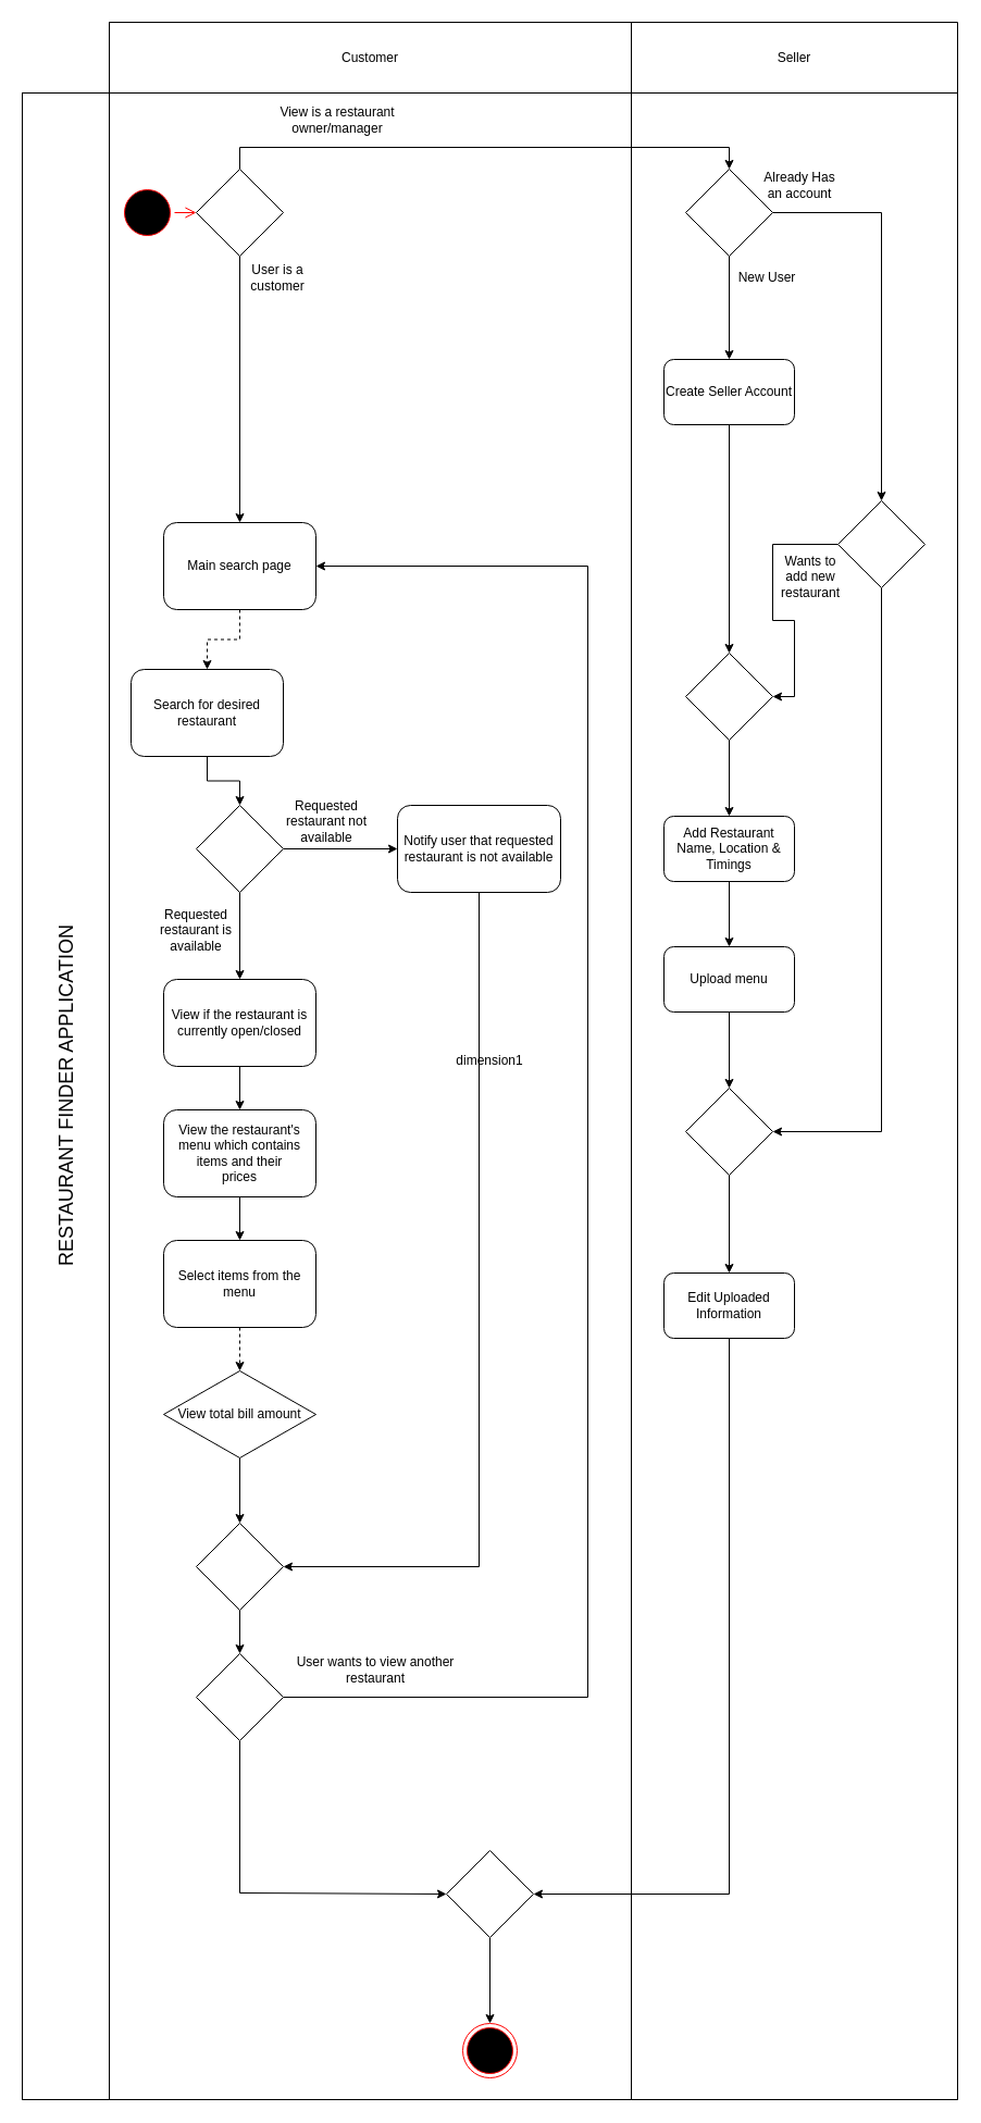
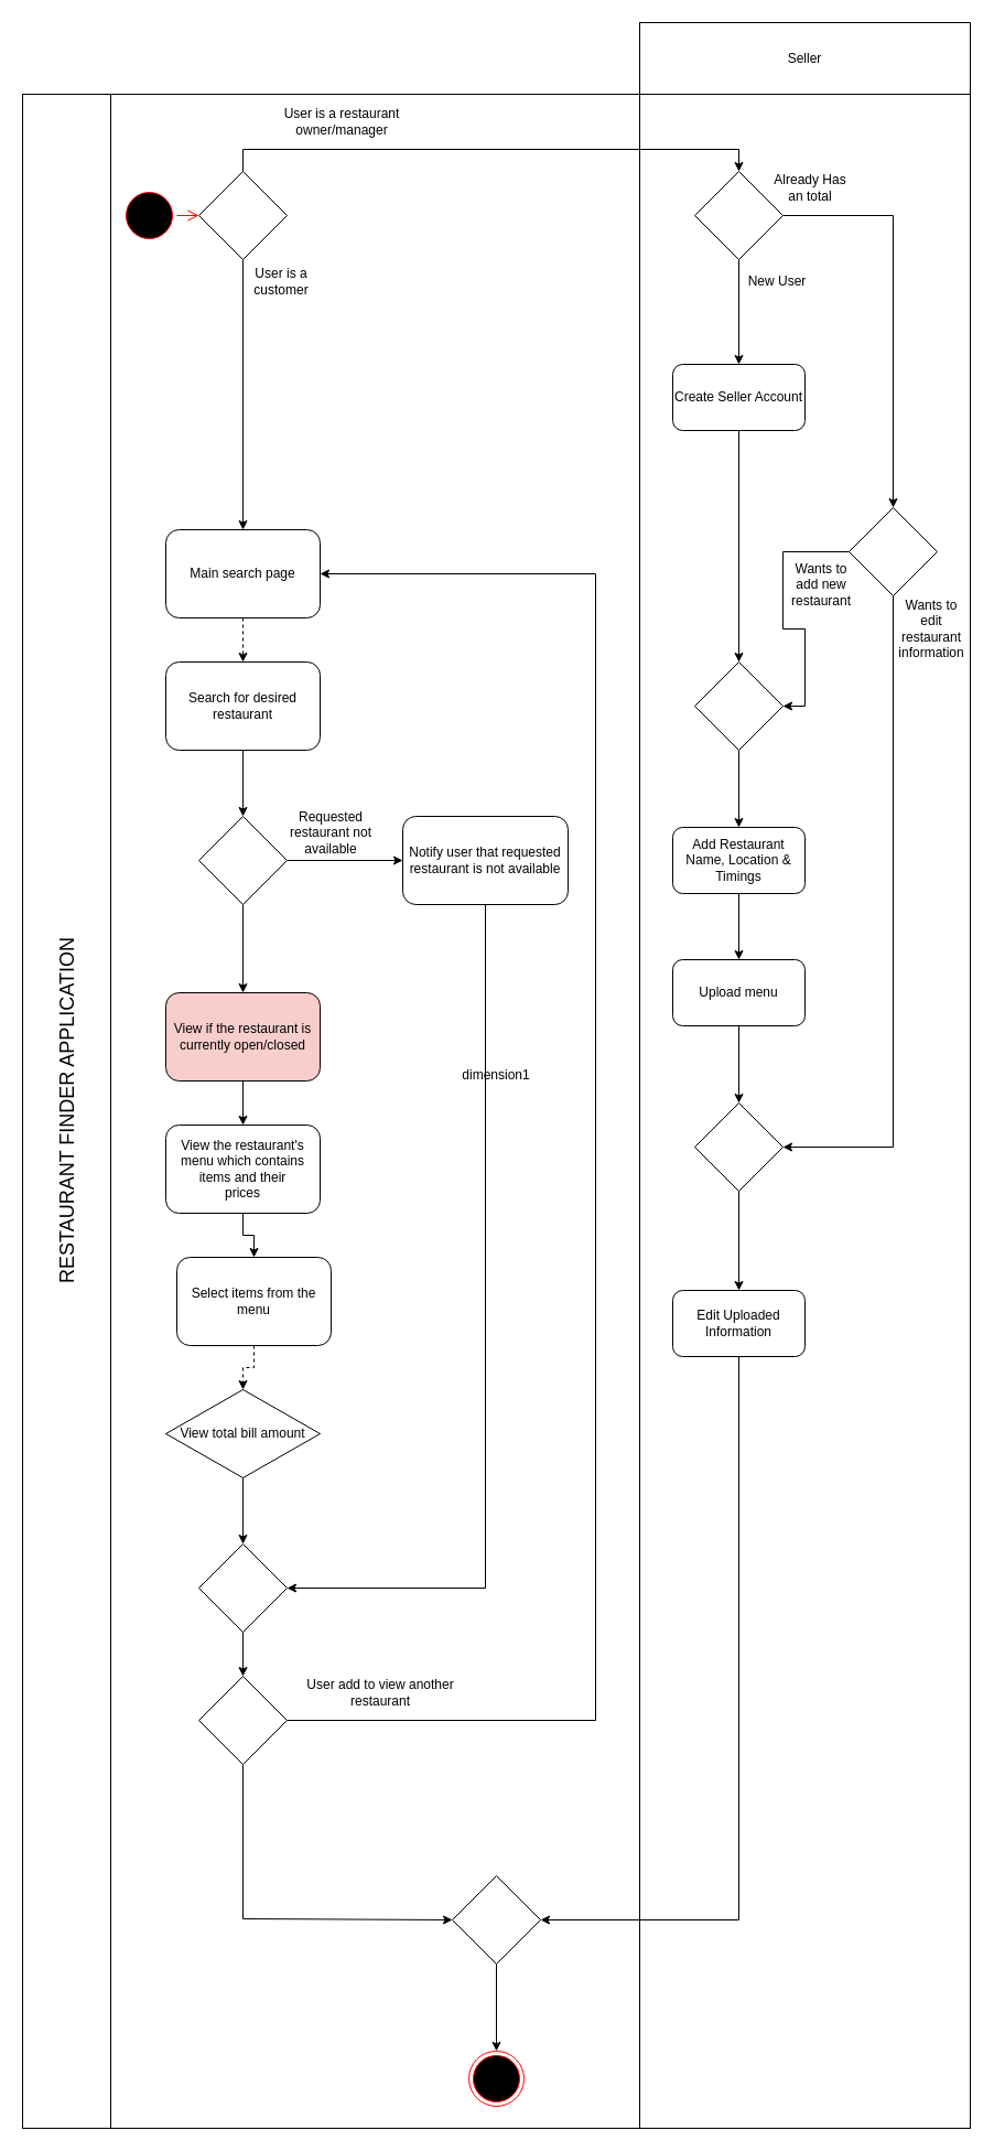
  <mxCell id="0" />
  <mxCell id="1" parent="0" />
  <mxCell id="2" style="edgeStyle=orthogonalEdgeStyle;rounded=0;orthogonalLoop=1;jettySize=auto;html=1;entryX=0.5;entryY=0;entryDx=0;entryDy=0;exitX=0.5;exitY=0;exitDx=0;exitDy=0;" parent="1" source="40" target="48" edge="1"><mxGeometry relative="1" as="geometry" /></mxCell>
  <mxCell id="3" value="" style="ellipse;html=1;shape=startState;fillColor=#000000;strokeColor=#ff0000;" parent="1" vertex="1"><mxGeometry x="110" y="170" width="50" height="50" as="geometry" /></mxCell>
  <mxCell id="4" value="" style="edgeStyle=orthogonalEdgeStyle;html=1;verticalAlign=bottom;endArrow=open;endSize=8;strokeColor=#ff0000;rounded=0;entryX=0;entryY=0.5;entryDx=0;entryDy=0;" parent="1" source="3" target="40" edge="1"><mxGeometry relative="1" as="geometry"><mxPoint x="450" y="125" as="targetPoint" /></mxGeometry></mxCell>
  <mxCell id="5" value="" style="edgeStyle=orthogonalEdgeStyle;rounded=0;orthogonalLoop=1;jettySize=auto;html=1;startArrow=none;" edge="1" parent="1" source="54" target="44"><mxGeometry relative="1" as="geometry" /></mxCell>
  <mxCell id="6" value="" style="edgeStyle=orthogonalEdgeStyle;rounded=0;orthogonalLoop=1;jettySize=auto;html=1;fontSize=18;" edge="1" parent="1" source="7" target="54"><mxGeometry relative="1" as="geometry" /></mxCell>
  <mxCell id="7" value="Create Seller Account" style="rounded=1;whiteSpace=wrap;html=1;" parent="1" vertex="1"><mxGeometry x="610" y="330" width="120" height="60" as="geometry" /></mxCell>
  <mxCell id="8" style="edgeStyle=orthogonalEdgeStyle;rounded=0;orthogonalLoop=1;jettySize=auto;html=1;entryX=1;entryY=0.5;entryDx=0;entryDy=0;exitX=0.5;exitY=1;exitDx=0;exitDy=0;" parent="1" source="49" target="38" edge="1"><mxGeometry relative="1" as="geometry"><Array as="points"><mxPoint x="670" y="1741" /></Array></mxGeometry></mxCell>
  <mxCell id="9" value="" style="edgeStyle=orthogonalEdgeStyle;rounded=0;orthogonalLoop=1;jettySize=auto;html=1;fontSize=18;" edge="1" parent="1" source="10" target="51"><mxGeometry relative="1" as="geometry" /></mxCell>
  <mxCell id="10" value="Upload menu&lt;span style=&quot;color: rgba(0, 0, 0, 0); font-family: monospace; font-size: 0px; text-align: start;&quot;&gt;%3CmxGraphModel%3E%3Croot%3E%3CmxCell%20id%3D%220%22%2F%3E%3CmxCell%20id%3D%221%22%20parent%3D%220%22%2F%3E%3CmxCell%20id%3D%222%22%20value%3D%22Create%20Seller%20Account%22%20style%3D%22rounded%3D1%3BwhiteSpace%3Dwrap%3Bhtml%3D1%3B%22%20vertex%3D%221%22%20parent%3D%221%22%3E%3CmxGeometry%20x%3D%22510%22%20y%3D%22125%22%20width%3D%22120%22%20height%3D%2260%22%20as%3D%22geometry%22%2F%3E%3C%2FmxCell%3E%3C%2Froot%3E%3C%2FmxGraphModel%3Ep&lt;/span&gt;" style="rounded=1;whiteSpace=wrap;html=1;" parent="1" vertex="1"><mxGeometry x="610" y="870" width="120" height="60" as="geometry" /></mxCell>
  <mxCell id="11" value="" style="edgeStyle=orthogonalEdgeStyle;rounded=0;orthogonalLoop=1;jettySize=auto;html=1;dashed=1;" parent="1" source="12" target="14" edge="1"><mxGeometry relative="1" as="geometry" /></mxCell>
  <mxCell id="12" value="Main search page" style="rounded=1;whiteSpace=wrap;html=1;" parent="1" vertex="1"><mxGeometry x="150" y="480" width="140" height="80" as="geometry" /></mxCell>
  <mxCell id="13" value="" style="edgeStyle=orthogonalEdgeStyle;rounded=0;orthogonalLoop=1;jettySize=auto;html=1;" parent="1" source="14" target="25" edge="1"><mxGeometry relative="1" as="geometry" /></mxCell>
- <mxCell id="14" value="Search for desired restaurant" style="rounded=1;whiteSpace=wrap;html=1;" parent="1" vertex="1"><mxGeometry x="120" y="615" width="140" height="80" as="geometry" /></mxCell>
+ <mxCell id="14" value="Search for desired restaurant" style="rounded=1;whiteSpace=wrap;html=1;" parent="1" vertex="1"><mxGeometry x="150" y="600" width="140" height="80" as="geometry" /></mxCell>
  <mxCell id="15" value="" style="edgeStyle=orthogonalEdgeStyle;rounded=0;orthogonalLoop=1;jettySize=auto;html=1;" parent="1" source="16" target="18" edge="1"><mxGeometry relative="1" as="geometry" /></mxCell>
- <mxCell id="16" value="View if the restaurant is currently open/closed" style="rounded=1;whiteSpace=wrap;html=1;" parent="1" vertex="1"><mxGeometry x="150" y="900" width="140" height="80" as="geometry" /></mxCell>
+ <mxCell id="16" value="View if the restaurant is currently open/closed" style="rounded=1;whiteSpace=wrap;html=1;fillColor=#f8cecc;" parent="1" vertex="1"><mxGeometry x="150" y="900" width="140" height="80" as="geometry" /></mxCell>
  <mxCell id="17" value="" style="edgeStyle=orthogonalEdgeStyle;rounded=0;orthogonalLoop=1;jettySize=auto;html=1;" parent="1" source="18" target="20" edge="1"><mxGeometry relative="1" as="geometry" /></mxCell>
  <mxCell id="18" value="View the restaurant's menu which contains items and their&lt;br&gt;prices" style="rounded=1;whiteSpace=wrap;html=1;" parent="1" vertex="1"><mxGeometry x="150" y="1020" width="140" height="80" as="geometry" /></mxCell>
  <mxCell id="19" value="" style="edgeStyle=orthogonalEdgeStyle;rounded=0;orthogonalLoop=1;jettySize=auto;html=1;dashed=1;" parent="1" source="20" target="22" edge="1"><mxGeometry relative="1" as="geometry" /></mxCell>
- <mxCell id="20" value="Select items from the menu" style="rounded=1;whiteSpace=wrap;html=1;" parent="1" vertex="1"><mxGeometry x="150" y="1140" width="140" height="80" as="geometry" /></mxCell>
+ <mxCell id="20" value="Select items from the menu" style="rounded=1;whiteSpace=wrap;html=1;" parent="1" vertex="1"><mxGeometry x="160" y="1140" width="140" height="80" as="geometry" /></mxCell>
  <mxCell id="21" value="" style="edgeStyle=orthogonalEdgeStyle;rounded=0;orthogonalLoop=1;jettySize=auto;html=1;entryX=0.5;entryY=0;entryDx=0;entryDy=0;" parent="1" source="22" target="31" edge="1"><mxGeometry relative="1" as="geometry" /></mxCell>
  <mxCell id="22" value="View total bill amount" style="rhombus;whiteSpace=wrap;html=1;" parent="1" vertex="1"><mxGeometry x="150" y="1260" width="140" height="80" as="geometry" /></mxCell>
  <mxCell id="23" value="" style="edgeStyle=orthogonalEdgeStyle;rounded=0;orthogonalLoop=1;jettySize=auto;html=1;entryX=0.5;entryY=0;entryDx=0;entryDy=0;" parent="1" source="25" target="16" edge="1"><mxGeometry relative="1" as="geometry"><mxPoint x="220" y="860" as="targetPoint" /></mxGeometry></mxCell>
  <mxCell id="24" value="" style="edgeStyle=orthogonalEdgeStyle;rounded=0;orthogonalLoop=1;jettySize=auto;html=1;" parent="1" source="25" target="33" edge="1"><mxGeometry relative="1" as="geometry" /></mxCell>
  <mxCell id="25" value="" style="rhombus;whiteSpace=wrap;html=1;" parent="1" vertex="1"><mxGeometry x="180" y="740" width="80" height="80" as="geometry" /></mxCell>
  <mxCell id="26" value="" style="ellipse;html=1;shape=endState;fillColor=#000000;strokeColor=#ff0000;" parent="1" vertex="1"><mxGeometry x="425" y="1860" width="50" height="50" as="geometry" /></mxCell>
  <mxCell id="27" style="edgeStyle=orthogonalEdgeStyle;rounded=0;orthogonalLoop=1;jettySize=auto;html=1;entryX=1;entryY=0.5;entryDx=0;entryDy=0;" parent="1" source="29" target="12" edge="1"><mxGeometry relative="1" as="geometry"><Array as="points"><mxPoint x="540" y="1560" /><mxPoint x="540" y="520" /></Array></mxGeometry></mxCell>
  <mxCell id="28" style="edgeStyle=orthogonalEdgeStyle;rounded=0;orthogonalLoop=1;jettySize=auto;html=1;entryX=0;entryY=0.5;entryDx=0;entryDy=0;" parent="1" source="29" target="38" edge="1"><mxGeometry relative="1" as="geometry"><Array as="points"><mxPoint x="220" y="1740" /></Array></mxGeometry></mxCell>
  <mxCell id="29" value="" style="rhombus;whiteSpace=wrap;html=1;" parent="1" vertex="1"><mxGeometry x="180" y="1520" width="80" height="80" as="geometry" /></mxCell>
  <mxCell id="30" value="" style="edgeStyle=orthogonalEdgeStyle;rounded=0;orthogonalLoop=1;jettySize=auto;html=1;" parent="1" source="31" target="29" edge="1"><mxGeometry relative="1" as="geometry" /></mxCell>
  <mxCell id="31" value="" style="rhombus;whiteSpace=wrap;html=1;" parent="1" vertex="1"><mxGeometry x="180" y="1400" width="80" height="80" as="geometry" /></mxCell>
  <mxCell id="32" style="edgeStyle=orthogonalEdgeStyle;rounded=0;orthogonalLoop=1;jettySize=auto;html=1;entryX=1;entryY=0.5;entryDx=0;entryDy=0;exitX=0.5;exitY=1;exitDx=0;exitDy=0;" parent="1" source="33" target="31" edge="1"><mxGeometry relative="1" as="geometry"><Array as="points"><mxPoint x="440" y="1440" /></Array></mxGeometry></mxCell>
  <mxCell id="33" value="Notify user that requested restaurant is not available" style="rounded=1;whiteSpace=wrap;html=1;" parent="1" vertex="1"><mxGeometry x="365" y="740" width="150" height="80" as="geometry" /></mxCell>
- <mxCell id="34" value="User wants to view another restaurant" style="text;html=1;strokeColor=none;fillColor=none;align=center;verticalAlign=middle;whiteSpace=wrap;rounded=0;" parent="1" vertex="1"><mxGeometry x="260" y="1520" width="170" height="30" as="geometry" /></mxCell>
+ <mxCell id="34" value="User add to view another restaurant" style="text;html=1;strokeColor=none;fillColor=none;align=center;verticalAlign=middle;whiteSpace=wrap;rounded=0;" parent="1" vertex="1"><mxGeometry x="260" y="1520" width="170" height="30" as="geometry" /></mxCell>
  <mxCell id="35" value="Requested restaurant not available" style="text;html=1;strokeColor=none;fillColor=none;align=center;verticalAlign=middle;whiteSpace=wrap;rounded=0;" parent="1" vertex="1"><mxGeometry x="260" y="740" width="80" height="30" as="geometry" /></mxCell>
- <mxCell id="36" value="Requested restaurant is available" style="text;html=1;strokeColor=none;fillColor=none;align=center;verticalAlign=middle;whiteSpace=wrap;rounded=0;" parent="1" vertex="1"><mxGeometry x="140" y="840" width="80" height="30" as="geometry" /></mxCell>
  <mxCell id="37" style="edgeStyle=orthogonalEdgeStyle;rounded=0;orthogonalLoop=1;jettySize=auto;html=1;entryX=0.5;entryY=0;entryDx=0;entryDy=0;" parent="1" source="38" target="26" edge="1"><mxGeometry relative="1" as="geometry" /></mxCell>
  <mxCell id="38" value="" style="rhombus;whiteSpace=wrap;html=1;" parent="1" vertex="1"><mxGeometry x="410" y="1701" width="80" height="80" as="geometry" /></mxCell>
  <mxCell id="39" style="edgeStyle=orthogonalEdgeStyle;rounded=0;orthogonalLoop=1;jettySize=auto;html=1;entryX=0.5;entryY=0;entryDx=0;entryDy=0;" parent="1" source="40" target="12" edge="1"><mxGeometry relative="1" as="geometry" /></mxCell>
  <mxCell id="40" value="" style="rhombus;whiteSpace=wrap;html=1;" parent="1" vertex="1"><mxGeometry x="180" y="155" width="80" height="80" as="geometry" /></mxCell>
- <mxCell id="41" value="View is a restaurant owner/manager" style="text;html=1;strokeColor=none;fillColor=none;align=center;verticalAlign=middle;whiteSpace=wrap;rounded=0;" parent="1" vertex="1"><mxGeometry x="230" y="90" width="160" height="40" as="geometry" /></mxCell>
+ <mxCell id="41" value="User is a restaurant owner/manager" style="text;html=1;strokeColor=none;fillColor=none;align=center;verticalAlign=middle;whiteSpace=wrap;rounded=0;" parent="1" vertex="1"><mxGeometry x="230" y="90" width="160" height="40" as="geometry" /></mxCell>
  <mxCell id="42" value="User is a customer" style="text;html=1;strokeColor=none;fillColor=none;align=center;verticalAlign=middle;whiteSpace=wrap;rounded=0;" parent="1" vertex="1"><mxGeometry x="220" y="235" width="70" height="40" as="geometry" /></mxCell>
  <mxCell id="43" value="" style="edgeStyle=orthogonalEdgeStyle;rounded=0;orthogonalLoop=1;jettySize=auto;html=1;" edge="1" parent="1" source="44" target="10"><mxGeometry relative="1" as="geometry" /></mxCell>
  <mxCell id="44" value="Add Restaurant Name, Location &amp;amp; Timings&lt;span style=&quot;color: rgba(0, 0, 0, 0); font-family: monospace; font-size: 0px; text-align: start;&quot;&gt;%3CmxGraphModel%3E%3Croot%3E%3CmxCell%20id%3D%220%22%2F%3E%3CmxCell%20id%3D%221%22%20parent%3D%220%22%2F%3E%3CmxCell%20id%3D%222%22%20value%3D%22Create%20Seller%20Account%22%20style%3D%22rounded%3D1%3BwhiteSpace%3Dwrap%3Bhtml%3D1%3B%22%20vertex%3D%221%22%20parent%3D%221%22%3E%3CmxGeometry%20x%3D%22510%22%20y%3D%22125%22%20width%3D%22120%22%20height%3D%2260%22%20as%3D%22geometry%22%2F%3E%3C%2FmxCell%3E%3C%2Froot%3E%3C%2FmxGraphModel%3Ep&lt;/span&gt;" style="rounded=1;whiteSpace=wrap;html=1;" vertex="1" parent="1"><mxGeometry x="610" y="750" width="120" height="60" as="geometry" /></mxCell>
  <mxCell id="45" value="" style="edgeStyle=orthogonalEdgeStyle;rounded=0;orthogonalLoop=1;jettySize=auto;html=1;fontSize=18;entryX=0.5;entryY=0;entryDx=0;entryDy=0;" edge="1" parent="1" source="48" target="7"><mxGeometry relative="1" as="geometry"><mxPoint x="670" y="300" as="targetPoint" /></mxGeometry></mxCell>
  <mxCell id="46" style="edgeStyle=orthogonalEdgeStyle;rounded=0;orthogonalLoop=1;jettySize=auto;html=1;entryX=1;entryY=0.5;entryDx=0;entryDy=0;fontSize=18;exitX=0.5;exitY=1;exitDx=0;exitDy=0;" edge="1" parent="1" source="57" target="51"><mxGeometry relative="1" as="geometry"><Array as="points"><mxPoint x="810" y="1040" /></Array></mxGeometry></mxCell>
  <mxCell id="47" style="edgeStyle=orthogonalEdgeStyle;rounded=0;orthogonalLoop=1;jettySize=auto;html=1;entryX=0.5;entryY=0;entryDx=0;entryDy=0;fontSize=18;" edge="1" parent="1" source="48" target="57"><mxGeometry relative="1" as="geometry"><Array as="points"><mxPoint x="810" y="195" /><mxPoint x="810" y="460" /></Array></mxGeometry></mxCell>
  <mxCell id="48" value="" style="rhombus;whiteSpace=wrap;html=1;" vertex="1" parent="1"><mxGeometry x="630" y="155" width="80" height="80" as="geometry" /></mxCell>
  <mxCell id="49" value="Edit Uploaded Information&lt;span style=&quot;color: rgba(0, 0, 0, 0); font-family: monospace; font-size: 0px; text-align: start;&quot;&gt;%3CmxGraphModel%3E%3Croot%3E%3CmxCell%20id%3D%220%22%2F%3E%3CmxCell%20id%3D%221%22%20parent%3D%220%22%2F%3E%3CmxCell%20id%3D%222%22%20value%3D%22Create%20Seller%20Account%22%20style%3D%22rounded%3D1%3BwhiteSpace%3Dwrap%3Bhtml%3D1%3B%22%20vertex%3D%221%22%20parent%3D%221%22%3E%3CmxGeometry%20x%3D%22510%22%20y%3D%22125%22%20width%3D%22120%22%20height%3D%2260%22%20as%3D%22geometry%22%2F%3E%3C%2FmxCell%3E%3C%2Froot%3E%3C%2FmxGraphModel%3Ep&lt;/span&gt;" style="rounded=1;whiteSpace=wrap;html=1;" vertex="1" parent="1"><mxGeometry x="610" y="1170" width="120" height="60" as="geometry" /></mxCell>
  <mxCell id="50" value="" style="edgeStyle=orthogonalEdgeStyle;rounded=0;orthogonalLoop=1;jettySize=auto;html=1;fontSize=18;" edge="1" parent="1" source="51" target="49"><mxGeometry relative="1" as="geometry" /></mxCell>
  <mxCell id="51" value="" style="rhombus;whiteSpace=wrap;html=1;" vertex="1" parent="1"><mxGeometry x="630" y="1000" width="80" height="80" as="geometry" /></mxCell>
  <mxCell id="52" value="New User" style="text;html=1;strokeColor=none;fillColor=none;align=center;verticalAlign=middle;whiteSpace=wrap;rounded=0;" vertex="1" parent="1"><mxGeometry x="670" y="235" width="70" height="40" as="geometry" /></mxCell>
- <mxCell id="53" value="Already Has an account" style="text;html=1;strokeColor=none;fillColor=none;align=center;verticalAlign=middle;whiteSpace=wrap;rounded=0;" vertex="1" parent="1"><mxGeometry x="700" y="150" width="70" height="40" as="geometry" /></mxCell>
+ <mxCell id="53" value="Already Has an total" style="text;html=1;strokeColor=none;fillColor=none;align=center;verticalAlign=middle;whiteSpace=wrap;rounded=0;" vertex="1" parent="1"><mxGeometry x="700" y="150" width="70" height="40" as="geometry" /></mxCell>
  <mxCell id="54" value="" style="rhombus;whiteSpace=wrap;html=1;" vertex="1" parent="1"><mxGeometry x="630" y="600" width="80" height="80" as="geometry" /></mxCell>
  <mxCell id="55" value="" style="edgeStyle=orthogonalEdgeStyle;rounded=0;orthogonalLoop=1;jettySize=auto;html=1;endArrow=none;exitX=0.5;exitY=1;exitDx=0;exitDy=0;" edge="1" parent="1" source="54" target="54"><mxGeometry relative="1" as="geometry"><mxPoint x="670" y="430" as="sourcePoint" /><mxPoint x="670" y="750" as="targetPoint" /></mxGeometry></mxCell>
  <mxCell id="56" style="edgeStyle=orthogonalEdgeStyle;rounded=0;orthogonalLoop=1;jettySize=auto;html=1;exitX=0;exitY=0.5;exitDx=0;exitDy=0;entryX=1;entryY=0.5;entryDx=0;entryDy=0;fontSize=18;" edge="1" parent="1" source="57" target="54"><mxGeometry relative="1" as="geometry"><Array as="points"><mxPoint x="710" y="500" /><mxPoint x="710" y="570" /><mxPoint x="730" y="570" /><mxPoint x="730" y="640" /></Array></mxGeometry></mxCell>
  <mxCell id="57" value="" style="rhombus;whiteSpace=wrap;html=1;" vertex="1" parent="1"><mxGeometry x="770" y="460" width="80" height="80" as="geometry" /></mxCell>
+ <mxCell id="58" value="Wants to edit restaurant information" style="text;html=1;strokeColor=none;fillColor=none;align=center;verticalAlign=middle;whiteSpace=wrap;rounded=0;" vertex="1" parent="1"><mxGeometry x="810" y="550" width="70" height="40" as="geometry" /></mxCell>
  <mxCell id="59" value="Wants to add new restaurant" style="text;html=1;strokeColor=none;fillColor=none;align=center;verticalAlign=middle;whiteSpace=wrap;rounded=0;" vertex="1" parent="1"><mxGeometry x="710" y="510" width="70" height="40" as="geometry" /></mxCell>
  <mxCell id="60" value="dimension1" style="shape=table;html=1;whiteSpace=wrap;startSize=0;container=1;collapsible=0;childLayout=tableLayout;fillColor=none;swimlaneFillColor=#ffffff;strokeColor=none;" parent="1" vertex="1"><mxGeometry x="20" y="20" width="860" height="1910" as="geometry" /></mxCell>
  <mxCell id="61" value="" style="shape=partialRectangle;html=1;whiteSpace=wrap;collapsible=0;dropTarget=0;pointerEvents=0;fillColor=none;top=0;left=0;bottom=0;right=0;points=[[0,0.5],[1,0.5]];portConstraint=eastwest;strokeColor=none;" parent="60" vertex="1"><mxGeometry width="860" height="65" as="geometry" /></mxCell>
  <mxCell id="62" value="" style="shape=partialRectangle;html=1;whiteSpace=wrap;connectable=0;fillColor=none;top=1;left=1;bottom=1;right=1;overflow=hidden;strokeColor=none;" parent="61" vertex="1"><mxGeometry width="80" height="65" as="geometry"><mxRectangle width="80" height="65" as="alternateBounds" /></mxGeometry></mxCell>
- <mxCell id="63" value="Customer" style="shape=partialRectangle;html=1;whiteSpace=wrap;connectable=0;fillColor=none;top=1;left=1;bottom=1;right=1;overflow=hidden;" parent="61" vertex="1"><mxGeometry x="80" width="480" height="65" as="geometry"><mxRectangle width="480" height="65" as="alternateBounds" /></mxGeometry></mxCell>
  <mxCell id="64" value="Seller" style="shape=partialRectangle;html=1;whiteSpace=wrap;connectable=0;fillColor=none;top=1;left=1;bottom=1;right=1;overflow=hidden;" parent="61" vertex="1"><mxGeometry x="560" width="300" height="65" as="geometry"><mxRectangle width="300" height="65" as="alternateBounds" /></mxGeometry></mxCell>
  <mxCell id="65" value="" style="shape=partialRectangle;html=1;whiteSpace=wrap;collapsible=0;dropTarget=0;pointerEvents=0;fillColor=none;top=1;left=1;bottom=1;right=1;points=[[0,0.5],[1,0.5]];portConstraint=eastwest;" parent="60" vertex="1"><mxGeometry y="65" width="860" height="1845" as="geometry" /></mxCell>
  <mxCell id="66" value="&lt;font style=&quot;font-size: 18px;&quot;&gt;RESTAURANT FINDER APPLICATION&lt;/font&gt;" style="shape=partialRectangle;html=1;whiteSpace=wrap;connectable=0;fillColor=none;top=1;left=1;bottom=1;right=1;overflow=hidden;horizontal=0;" parent="65" vertex="1"><mxGeometry width="80" height="1845" as="geometry"><mxRectangle width="80" height="1845" as="alternateBounds" /></mxGeometry></mxCell>
  <mxCell id="67" value="" style="shape=partialRectangle;html=1;whiteSpace=wrap;connectable=0;fillColor=none;top=1;left=1;bottom=1;right=1;overflow=hidden;" parent="65" vertex="1"><mxGeometry x="80" width="480" height="1845" as="geometry"><mxRectangle width="480" height="1845" as="alternateBounds" /></mxGeometry></mxCell>
  <mxCell id="68" value="" style="shape=partialRectangle;html=1;whiteSpace=wrap;connectable=0;fillColor=none;top=1;left=1;bottom=1;right=1;overflow=hidden;" parent="65" vertex="1"><mxGeometry x="560" width="300" height="1845" as="geometry"><mxRectangle width="300" height="1845" as="alternateBounds" /></mxGeometry></mxCell>
